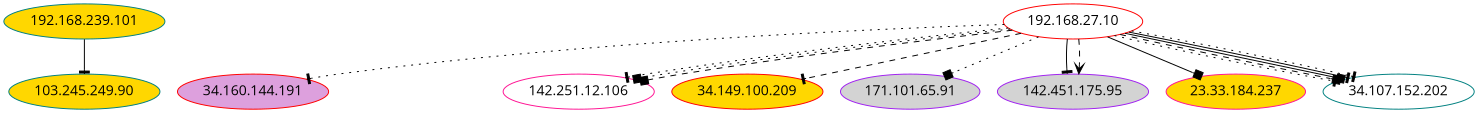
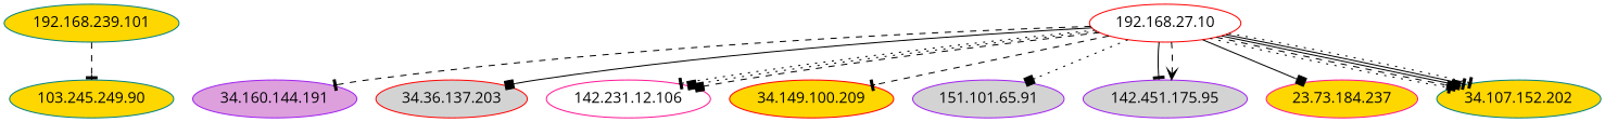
  digraph {
    fontname="Open Sans"
    node [activity_score=0.10 color=red degree=1 fillcolor=gold fontname="Open Sans" in_degree=1 out_degree=0 style=filled total_connections=1]
    edge [arrowhead=tee conn_state_other=0.00 conn_state_partial=0.00 conn_state_rejected_reset=0.00 conn_state_successful=1.00 conn_state_suspicious=0.00 dst_port_type=0.00 fontname="Open Sans" history_length=0.90 local_orig=1.00 local_resp=0.00 orig_bytes=0.55 orig_ip_bytes=0.57 orig_pkts=0.19 protocol_ICMP=0.00 protocol_TCP=1.00 protocol_UDP=0.00 protocol_UNKNOWN=0.00 resp_bytes=0.60 resp_ip_bytes=0.61 resp_pkts=0.19 service_DNS=0.00 service_FTP=0.00 service_HTTP=0.00 service_SSH=0.00 service_UNKNOWN=1.00 src_port_type=0.50 style=dashed timestamp_cos=-0.62 timestamp_sin=0.79]
    "192.168.239.101" [activity_score=0.57 color=teal degree=8 in_degree=0 out_degree=8 total_connections=8]
    "103.245.249.90" [activity_score=0.19 color=teal degree=2 in_degree=2 total_connections=2]
    "192.168.27.10" [activity_score=0.79 degree=15 fillcolor=white in_degree=0 out_degree=15 total_connections=15]
-   "34.160.144.191" [fillcolor=plum]
-   "142.251.12.106" [activity_score=0.27 color=deeppink degree=3 fillcolor=white in_degree=3 total_connections=3]
+   "34.160.144.191" [color=purple fillcolor=plum]
+   "34.36.137.203" [fillcolor=lightgrey]
+   "142.251.12.106" [activity_score=0.27 color=deeppink degree=3 fillcolor=white in_degree=3 total_connections=3 label="142.231.12.106"]
    "34.149.100.209"
-   "151.101.65.91" [color=purple fillcolor=lightgrey label="171.101.65.91"]
+   "151.101.65.91" [color=purple fillcolor=lightgrey]
    n9 [activity_score=0.19 color=purple degree=2 fillcolor=lightgrey in_degree=2 label="142.451.175.95" total_connections=2]
-   "23.33.184.237" [color=deeppink]
-   "34.107.152.202" [activity_score=0.41 color=teal degree=5 fillcolor=white in_degree=5 total_connections=5]
-   "192.168.239.101" -> "103.245.249.90" [history_length=1.00 orig_bytes=0.58 orig_ip_bytes=1.03 orig_pkts=0.76 resp_bytes=1.34 resp_ip_bytes=1.34 resp_pkts=0.82 service_HTTP=1.00 service_UNKNOWN=0.00 style=solid timestamp_cos=-0.61 timestamp_sin=0.80]
-   "192.168.27.10" -> "34.160.144.191" [orig_bytes=0.44 orig_ip_bytes=0.50 resp_bytes=0.59 resp_ip_bytes=0.60 src_port_type=1.00 style=dotted]
+   "23.33.184.237" [color=deeppink label="23.73.184.237"]
+   "34.107.152.202" [activity_score=0.41 color=teal degree=5 in_degree=5 total_connections=5]
+   "192.168.239.101" -> "103.245.249.90" [history_length=1.00 orig_bytes=0.58 orig_ip_bytes=1.03 orig_pkts=0.76 resp_bytes=1.34 resp_ip_bytes=1.34 resp_pkts=0.82 service_HTTP=1.00 service_UNKNOWN=0.00 timestamp_cos=-0.61 timestamp_sin=0.80]
+   "192.168.27.10" -> "34.160.144.191" [orig_bytes=0.44 orig_ip_bytes=0.50 resp_bytes=0.59 resp_ip_bytes=0.60 src_port_type=1.00]
+   "192.168.27.10" -> "34.36.137.203" [arrowhead=box orig_pkts=0.21 resp_bytes=0.62 resp_ip_bytes=0.63 resp_pkts=0.20 style=solid]
    "192.168.27.10" -> "142.251.12.106" [history_length=0.80 orig_ip_bytes=0.56 orig_pkts=0.16 resp_bytes=0.62 resp_ip_bytes=0.62 resp_pkts=0.17 src_port_type=1.00 style=dotted]
    "192.168.27.10" -> "142.251.12.106" [arrowhead=box conn_state_rejected_reset=1.00 conn_state_successful=0.00 orig_ip_bytes=0.56 orig_pkts=0.15 resp_pkts=0.16 src_port_type=1.00 style=dotted]
    "192.168.27.10" -> "142.251.12.106" [arrowhead=box conn_state_rejected_reset=1.00 conn_state_successful=0.00 history_length=0.80 orig_ip_bytes=0.56 orig_pkts=0.17 resp_bytes=0.62 resp_ip_bytes=0.62 resp_pkts=0.16 src_port_type=1.00]
    "192.168.27.10" -> "34.149.100.209"
    "192.168.27.10" -> "151.101.65.91" [arrowhead=box orig_bytes=0.44 orig_ip_bytes=0.49 orig_pkts=0.18 resp_bytes=0.61 style=dotted]
    "192.168.27.10" -> n9 [conn_state_rejected_reset=1.00 conn_state_successful=0.00 history_length=0.30 orig_bytes=0.00 orig_ip_bytes=0.33 orig_pkts=0.08 resp_bytes=0.00 resp_ip_bytes=0.28 resp_pkts=0.05 style=solid]
    "192.168.27.10" -> n9 [arrowhead=vee history_length=0.80 orig_bytes=0.58 orig_ip_bytes=0.84 orig_pkts=0.57 resp_bytes=1.14 resp_ip_bytes=1.14 resp_pkts=0.62]
    "192.168.27.10" -> "23.33.184.237" [arrowhead=box history_length=0.60 orig_bytes=0.00 orig_ip_bytes=0.40 orig_pkts=0.13 resp_bytes=0.00 resp_ip_bytes=0.35 resp_pkts=0.10 src_port_type=1.00 style=solid]
    "192.168.27.10" -> "34.107.152.202" [style=dotted]
    "192.168.27.10" -> "34.107.152.202" [arrowhead=box]
    "192.168.27.10" -> "34.107.152.202" [arrowhead=box conn_state_rejected_reset=1.00 conn_state_successful=0.00 history_length=0.80 style=solid]
    "192.168.27.10" -> "34.107.152.202" [conn_state_rejected_reset=1.00 conn_state_successful=0.00 history_length=0.80 style=solid]
    "192.168.27.10" -> "34.107.152.202" [conn_state_rejected_reset=1.00 conn_state_successful=0.00 history_length=0.80 style=dotted]
  }
